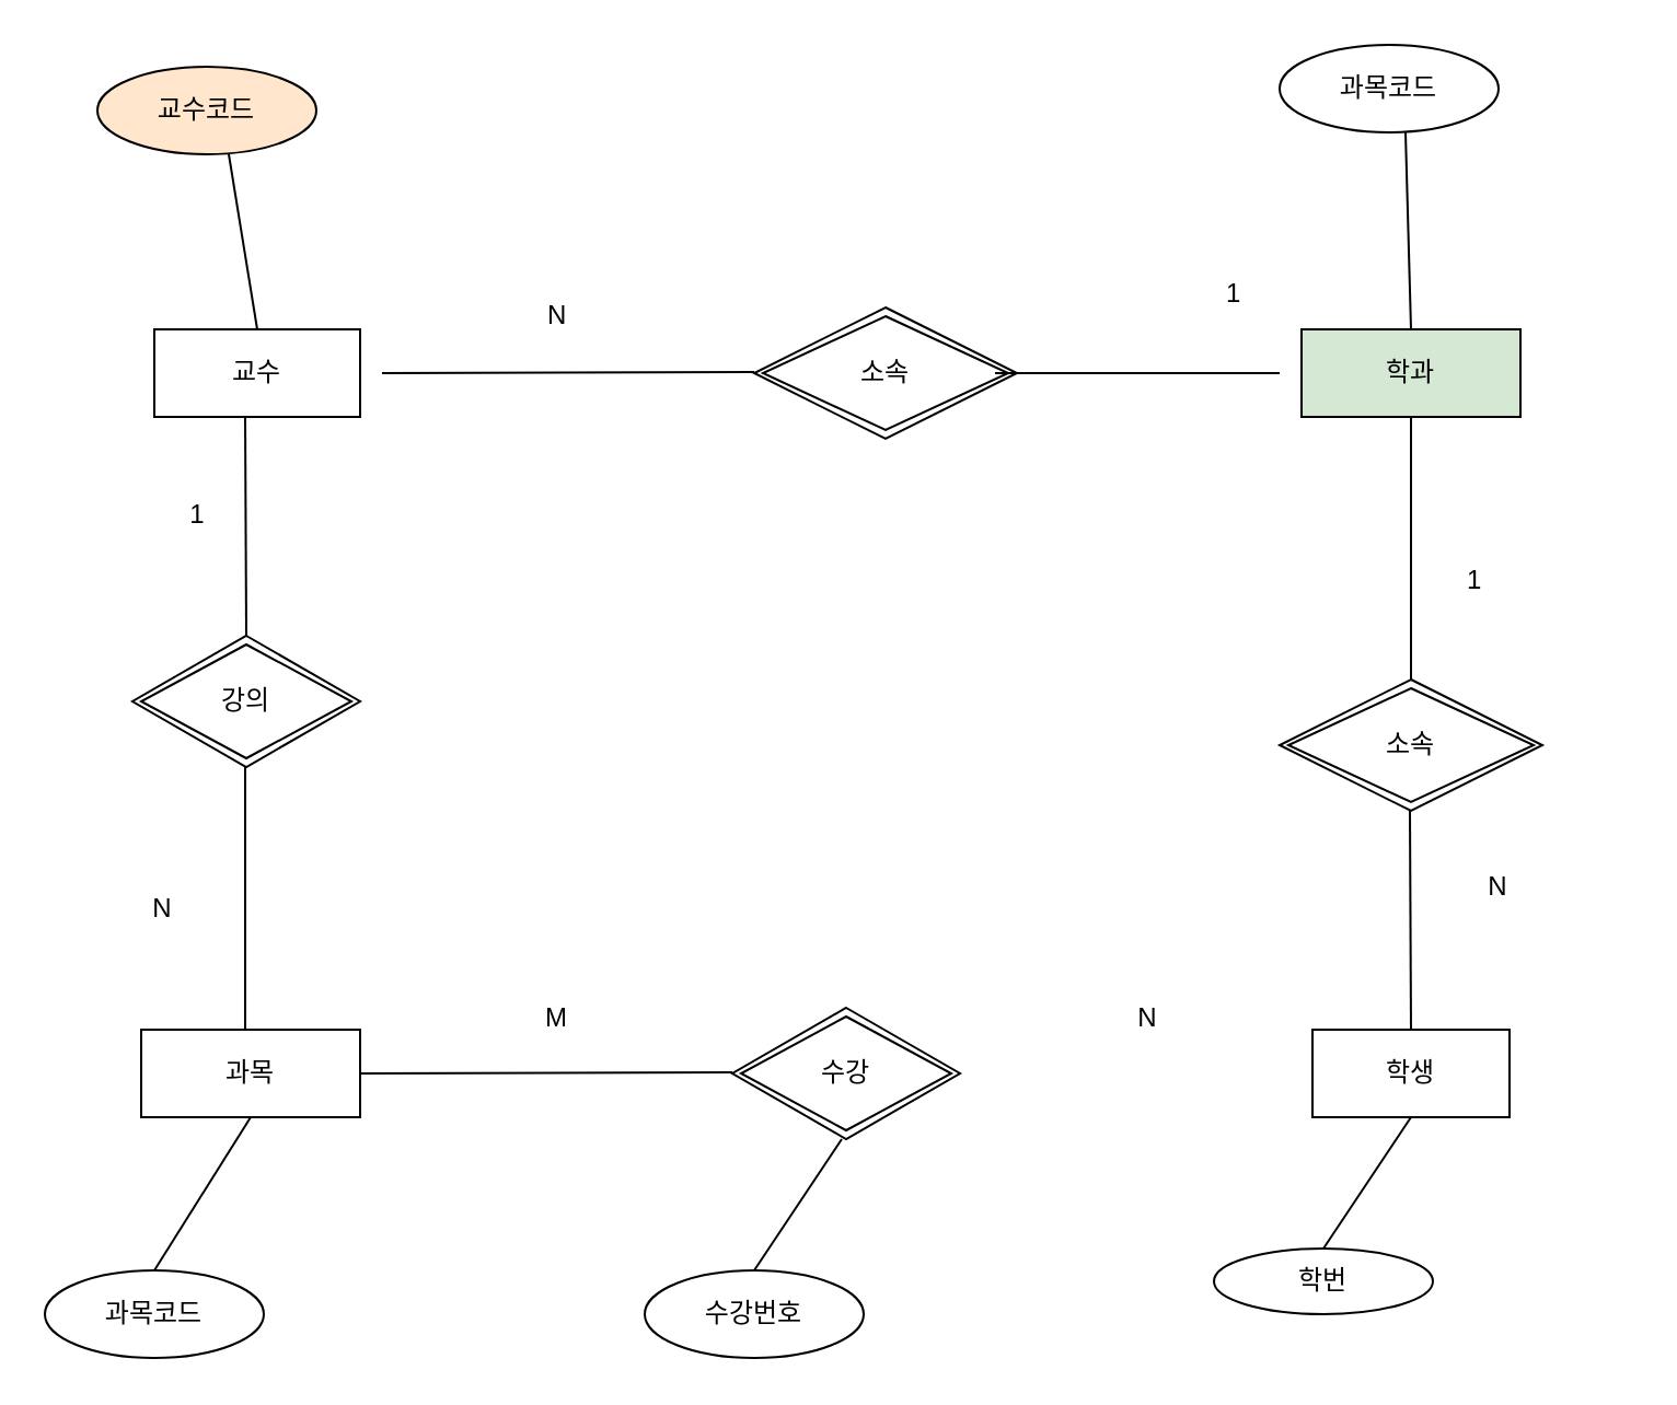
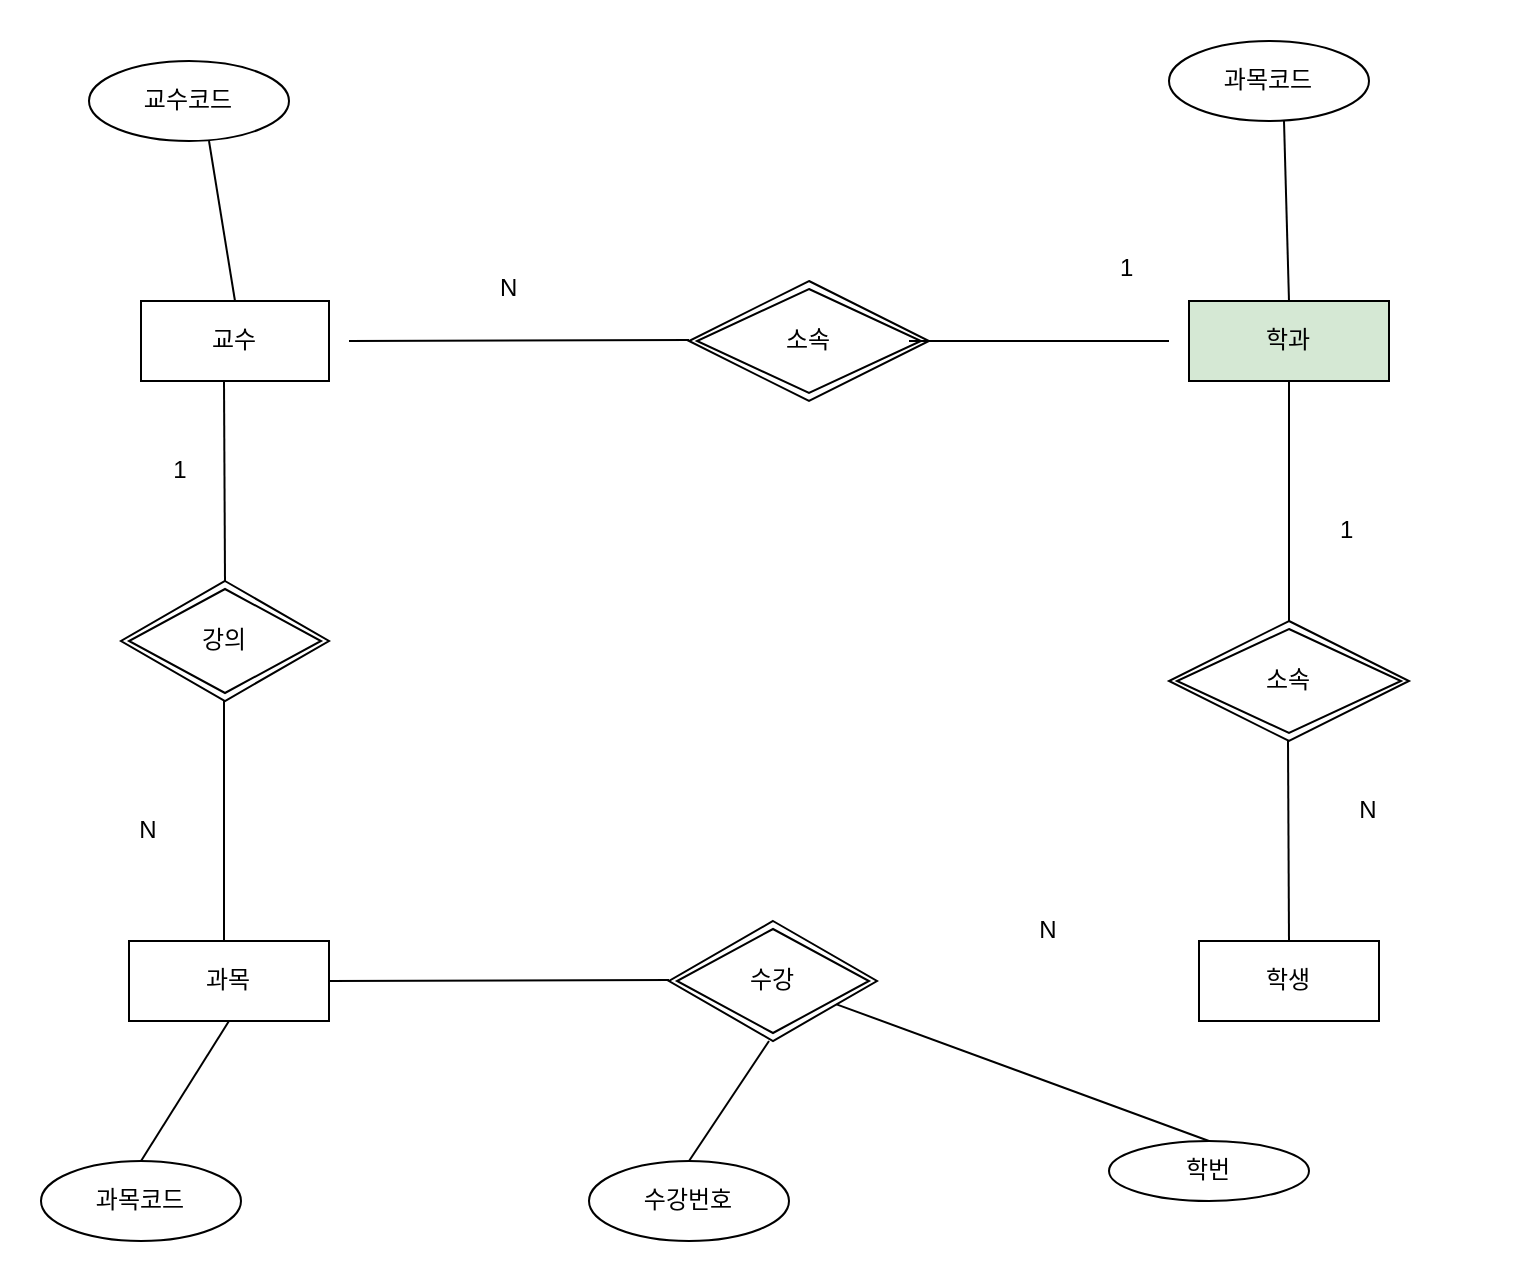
  <mxCell id="0" />
  <mxCell id="1" parent="0" />
  <mxCell id="2" value="학생 " style="whiteSpace=wrap;html=1;align=center;" vertex="1" parent="1"><mxGeometry x="599" y="470" width="90" height="40" as="geometry" /></mxCell>
  <mxCell id="3" value="과목" style="whiteSpace=wrap;html=1;align=center;" vertex="1" parent="1"><mxGeometry x="64" y="470" width="100" height="40" as="geometry" /></mxCell>
  <mxCell id="4" value="교수" style="whiteSpace=wrap;html=1;align=center;" vertex="1" parent="1"><mxGeometry x="70" y="150" width="94" height="40" as="geometry" /></mxCell>
  <mxCell id="5" value="학과" style="whiteSpace=wrap;html=1;align=center;fillColor=#d5e8d4;" vertex="1" parent="1"><mxGeometry x="594" y="150" width="100" height="40" as="geometry" /></mxCell>
  <mxCell id="6" value="수강" style="shape=rhombus;double=1;perimeter=rhombusPerimeter;whiteSpace=wrap;html=1;align=center;" vertex="1" parent="1"><mxGeometry x="334" y="460" width="104" height="60" as="geometry" /></mxCell>
  <mxCell id="7" value="소속" style="shape=rhombus;double=1;perimeter=rhombusPerimeter;whiteSpace=wrap;html=1;align=center;" vertex="1" parent="1"><mxGeometry x="584" y="310" width="120" height="60" as="geometry" /></mxCell>
  <mxCell id="8" value="소속" style="shape=rhombus;double=1;perimeter=rhombusPerimeter;whiteSpace=wrap;html=1;align=center;" vertex="1" parent="1"><mxGeometry x="344" y="140" width="120" height="60" as="geometry" /></mxCell>
  <mxCell id="9" value="N" style="text;strokeColor=none;fillColor=none;spacingLeft=4;spacingRight=4;overflow=hidden;rotatable=0;points=[[0,0.5],[1,0.5]];portConstraint=eastwest;fontSize=12;whiteSpace=wrap;html=1;" vertex="1" parent="1"><mxGeometry x="244" y="130" width="40" height="30" as="geometry" /></mxCell>
  <mxCell id="10" value="학번" style="ellipse;whiteSpace=wrap;html=1;align=center;" vertex="1" parent="1"><mxGeometry x="554" y="570" width="100" height="30" as="geometry" /></mxCell>
- <mxCell id="11" value="" style="endArrow=none;html=1;rounded=0;exitX=0.5;exitY=0;exitDx=0;exitDy=0;entryX=0.5;entryY=1;entryDx=0;entryDy=0;" edge="1" parent="1" source="10" target="2"><mxGeometry relative="1" as="geometry"><mxPoint x="420" y="450" as="sourcePoint" /><mxPoint x="524" y="430" as="targetPoint" /></mxGeometry></mxCell>
+ <mxCell id="11" value="" style="endArrow=none;html=1;rounded=0;exitX=0.5;exitY=0;exitDx=0;exitDy=0;" edge="1" parent="1" source="10" target="6"><mxGeometry relative="1" as="geometry"><mxPoint x="420" y="450" as="sourcePoint" /><mxPoint x="524" y="430" as="targetPoint" /></mxGeometry></mxCell>
  <mxCell id="12" value="" style="endArrow=none;html=1;rounded=0;entryX=0.5;entryY=1;entryDx=0;entryDy=0;exitX=0.5;exitY=0;exitDx=0;exitDy=0;" edge="1" parent="1" source="5"><mxGeometry relative="1" as="geometry"><mxPoint x="644" y="130" as="sourcePoint" /><mxPoint x="641.5" y="60" as="targetPoint" /></mxGeometry></mxCell>
- <mxCell id="13" value="&lt;div&gt;교수코드&lt;/div&gt;" style="ellipse;whiteSpace=wrap;html=1;align=center;fillColor=#ffe6cc;" vertex="1" parent="1"><mxGeometry x="44" y="30" width="100" height="40" as="geometry" /></mxCell>
+ <mxCell id="13" value="&lt;div&gt;교수코드&lt;/div&gt;" style="ellipse;whiteSpace=wrap;html=1;align=center;" vertex="1" parent="1"><mxGeometry x="44" y="30" width="100" height="40" as="geometry" /></mxCell>
  <mxCell id="14" value="" style="endArrow=none;html=1;rounded=0;exitX=0.5;exitY=0;exitDx=0;exitDy=0;entryX=0.5;entryY=1;entryDx=0;entryDy=0;" edge="1" parent="1" source="4"><mxGeometry relative="1" as="geometry"><mxPoint x="109" y="130" as="sourcePoint" /><mxPoint x="104" as="targetPoint" y="70" /></mxGeometry></mxCell>
  <mxCell id="15" value="" style="endArrow=none;html=1;rounded=0;exitX=0.5;exitY=0;exitDx=0;exitDy=0;entryX=0.5;entryY=1;entryDx=0;entryDy=0;" edge="1" parent="1" source="19" target="3"><mxGeometry relative="1" as="geometry"><mxPoint x="166.5" y="570" as="sourcePoint" /><mxPoint x="161.5" y="510" as="targetPoint" /></mxGeometry></mxCell>
  <mxCell id="16" value="&lt;div&gt;과목코드&lt;/div&gt;" style="ellipse;whiteSpace=wrap;html=1;align=center;" vertex="1" parent="1"><mxGeometry x="584" y="20" width="100" height="40" as="geometry" /></mxCell>
  <mxCell id="17" value="1" style="text;strokeColor=none;fillColor=none;spacingLeft=4;spacingRight=4;overflow=hidden;rotatable=0;points=[[0,0.5],[1,0.5]];portConstraint=eastwest;fontSize=12;whiteSpace=wrap;html=1;" vertex="1" parent="1"><mxGeometry x="554" y="120" width="40" height="30" as="geometry" /></mxCell>
  <mxCell id="18" value="" style="endArrow=none;html=1;rounded=0;entryX=0.5;entryY=1;entryDx=0;entryDy=0;exitX=0.5;exitY=0;exitDx=0;exitDy=0;" edge="1" parent="1" source="7" target="5"><mxGeometry width="50" height="50" relative="1" as="geometry"><mxPoint x="634" y="280" as="sourcePoint" /><mxPoint x="684" y="230" as="targetPoint" /></mxGeometry></mxCell>
  <mxCell id="19" value="&lt;div&gt;과목코드&lt;/div&gt;" style="ellipse;whiteSpace=wrap;html=1;align=center;" vertex="1" parent="1"><mxGeometry x="20" y="580" width="100" height="40" as="geometry" /></mxCell>
  <mxCell id="20" value="" style="endArrow=none;html=1;rounded=0;entryX=0;entryY=0.5;entryDx=0;entryDy=0;exitX=1;exitY=0.5;exitDx=0;exitDy=0;" edge="1" parent="1" source="3"><mxGeometry relative="1" as="geometry"><mxPoint x="224" y="490" as="sourcePoint" /><mxPoint x="334" y="489.5" as="targetPoint" /></mxGeometry></mxCell>
  <mxCell id="21" value="강의" style="shape=rhombus;double=1;perimeter=rhombusPerimeter;whiteSpace=wrap;html=1;align=center;" vertex="1" parent="1"><mxGeometry x="60" y="290" width="104" height="60" as="geometry" /></mxCell>
  <mxCell id="22" value="" style="endArrow=none;html=1;rounded=0;entryX=0.5;entryY=1;entryDx=0;entryDy=0;" edge="1" parent="1"><mxGeometry width="50" height="50" relative="1" as="geometry"><mxPoint x="112" y="290" as="sourcePoint" /><mxPoint x="111.5" y="190" as="targetPoint" /></mxGeometry></mxCell>
  <mxCell id="23" value="" style="endArrow=none;html=1;rounded=0;entryX=0.5;entryY=1;entryDx=0;entryDy=0;exitX=0.5;exitY=0;exitDx=0;exitDy=0;" edge="1" parent="1"><mxGeometry width="50" height="50" relative="1" as="geometry"><mxPoint x="111.5" y="470" as="sourcePoint" /><mxPoint x="111.5" y="350" as="targetPoint" /></mxGeometry></mxCell>
  <mxCell id="24" value="1" style="text;html=1;align=center;verticalAlign=middle;whiteSpace=wrap;rounded=0;" vertex="1" parent="1"><mxGeometry x="60" y="220" width="60" height="30" as="geometry" /></mxCell>
  <mxCell id="25" value="N" style="text;html=1;align=center;verticalAlign=middle;whiteSpace=wrap;rounded=0;" vertex="1" parent="1"><mxGeometry x="44" y="400" width="60" height="30" as="geometry" /></mxCell>
  <mxCell id="26" value="" style="endArrow=none;html=1;rounded=0;entryX=0;entryY=0.5;entryDx=0;entryDy=0;exitX=1;exitY=0.5;exitDx=0;exitDy=0;" edge="1" parent="1"><mxGeometry relative="1" as="geometry"><mxPoint x="174" y="170" as="sourcePoint" /><mxPoint x="344" y="169.5" as="targetPoint" /></mxGeometry></mxCell>
  <mxCell id="27" value="" style="endArrow=none;html=1;rounded=0;exitX=1;exitY=0.5;exitDx=0;exitDy=0;" edge="1" parent="1"><mxGeometry relative="1" as="geometry"><mxPoint x="454" y="170" as="sourcePoint" /><mxPoint x="584" y="170" as="targetPoint" /></mxGeometry></mxCell>
  <mxCell id="28" value="" style="endArrow=none;html=1;rounded=0;entryX=0.5;entryY=1;entryDx=0;entryDy=0;" edge="1" parent="1"><mxGeometry width="50" height="50" relative="1" as="geometry"><mxPoint x="644" y="470" as="sourcePoint" /><mxPoint x="643.5" y="370" as="targetPoint" /></mxGeometry></mxCell>
  <mxCell id="29" value="N" style="text;html=1;align=center;verticalAlign=middle;whiteSpace=wrap;rounded=0;" vertex="1" parent="1"><mxGeometry x="654" y="390" width="60" height="30" as="geometry" /></mxCell>
  <mxCell id="30" value="1" style="text;strokeColor=none;fillColor=none;align=left;verticalAlign=middle;spacingLeft=4;spacingRight=4;overflow=hidden;points=[[0,0.5],[1,0.5]];portConstraint=eastwest;rotatable=0;whiteSpace=wrap;html=1;" vertex="1" parent="1"><mxGeometry x="664" y="250" width="80" height="30" as="geometry" /></mxCell>
  <mxCell id="31" value="N" style="text;html=1;align=center;verticalAlign=middle;whiteSpace=wrap;rounded=0;" vertex="1" parent="1"><mxGeometry x="494" y="450" width="60" height="30" as="geometry" /></mxCell>
- <mxCell id="32" value="M" style="text;html=1;align=center;verticalAlign=middle;whiteSpace=wrap;rounded=0;" vertex="1" parent="1"><mxGeometry x="224" y="450" width="60" height="30" as="geometry" /></mxCell>
  <mxCell id="33" value="수강번호" style="ellipse;whiteSpace=wrap;html=1;align=center;" vertex="1" parent="1"><mxGeometry x="294" y="580" width="100" height="40" as="geometry" /></mxCell>
  <mxCell id="34" value="" style="endArrow=none;html=1;rounded=0;exitX=0.5;exitY=0;exitDx=0;exitDy=0;entryX=0.5;entryY=1;entryDx=0;entryDy=0;" edge="1" parent="1"><mxGeometry relative="1" as="geometry"><mxPoint x="344" y="580" as="sourcePoint" /><mxPoint x="384" y="520" as="targetPoint" /></mxGeometry></mxCell>
